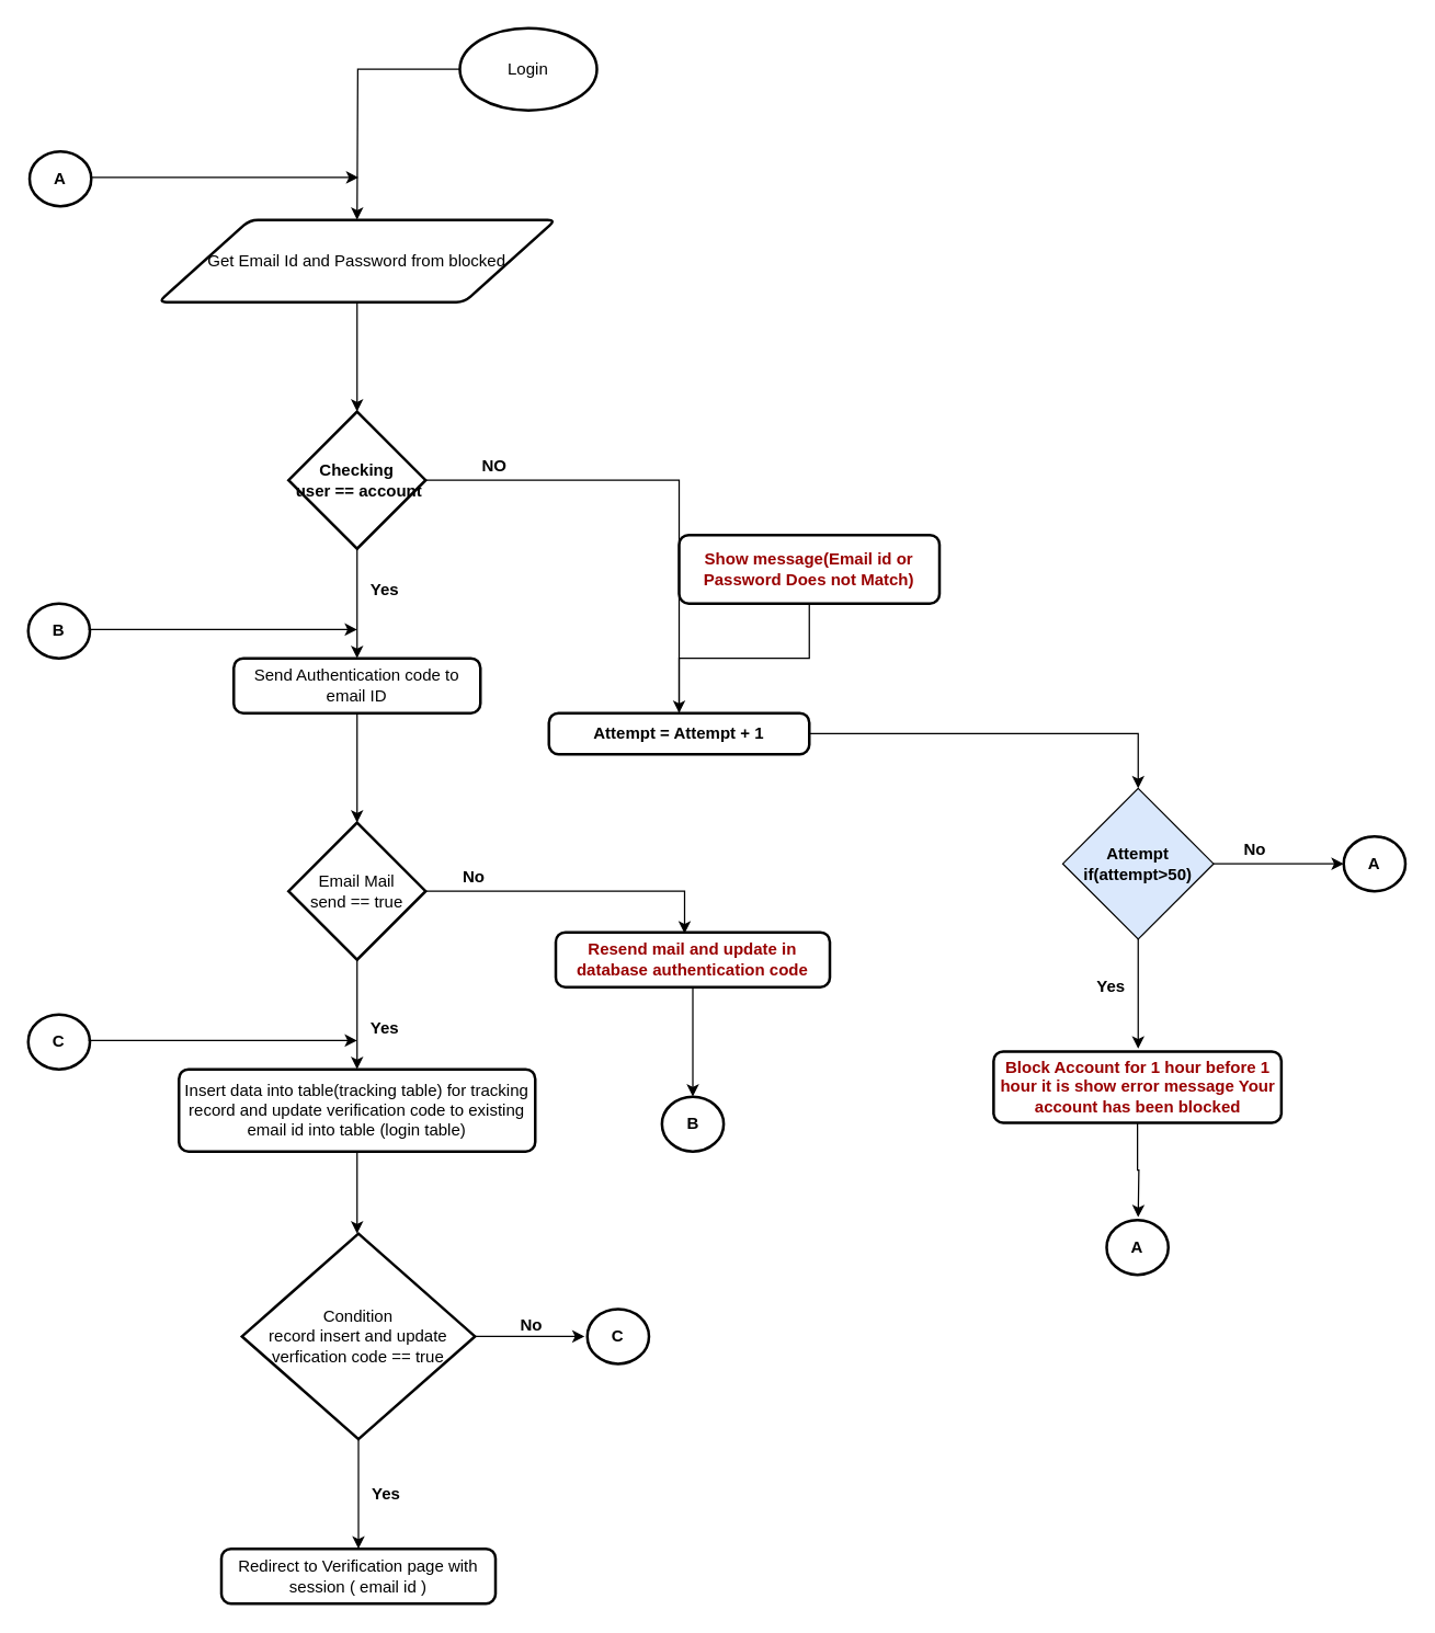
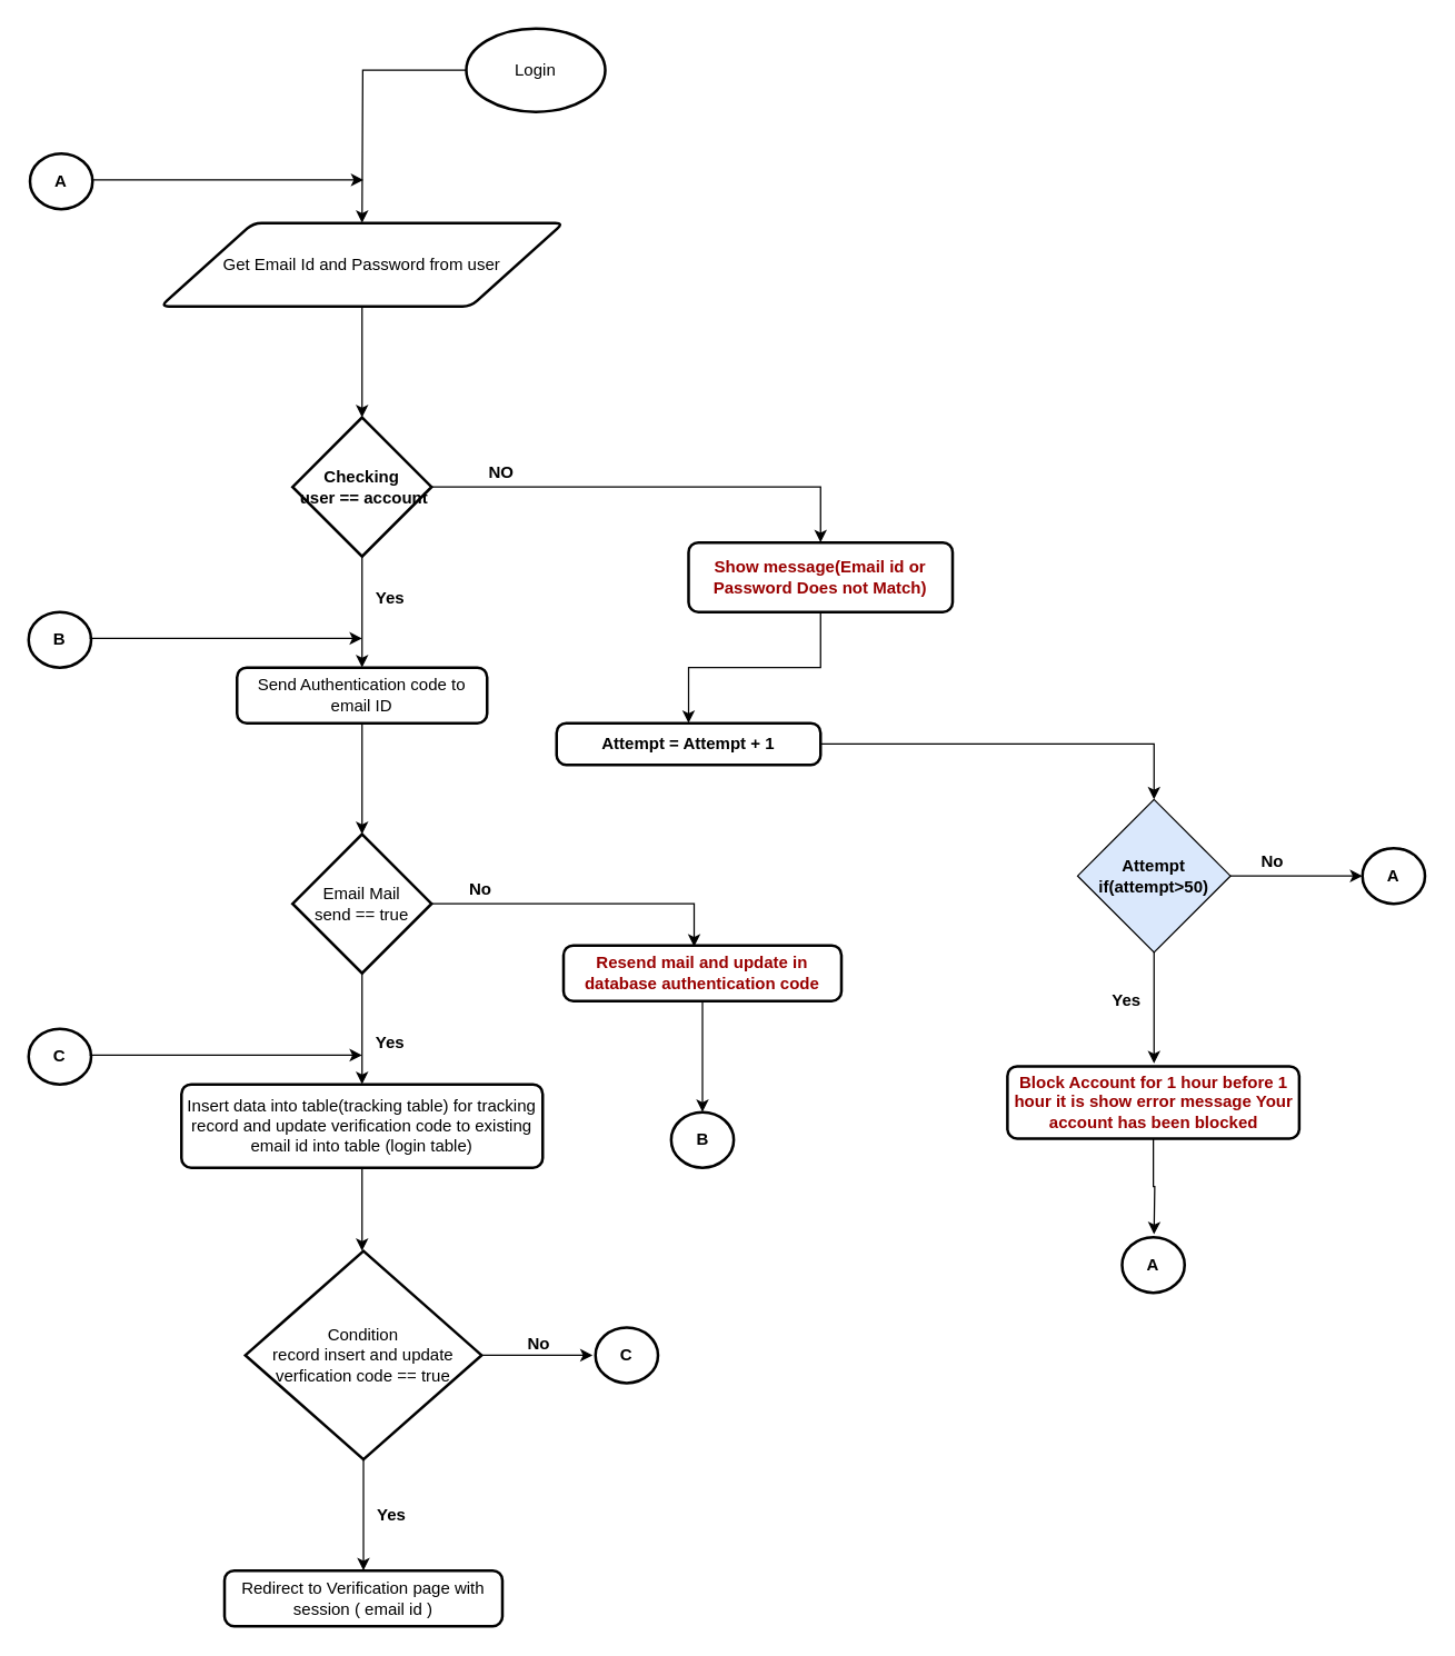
  <mxCell id="0" />
  <mxCell id="1" parent="0" />
  <mxCell id="2" value="" style="edgeStyle=orthogonalEdgeStyle;rounded=0;orthogonalLoop=1;jettySize=auto;html=1;" edge="1" parent="1" source="3"><mxGeometry relative="1" as="geometry"><mxPoint x="260" y="160" as="targetPoint" /></mxGeometry></mxCell>
  <mxCell id="3" value="Login" style="strokeWidth=2;html=1;shape=mxgraph.flowchart.start_1;whiteSpace=wrap;" vertex="1" parent="1"><mxGeometry x="335" y="20" width="100" height="60" as="geometry" /></mxCell>
  <mxCell id="4" value="" style="edgeStyle=orthogonalEdgeStyle;rounded=0;orthogonalLoop=1;jettySize=auto;html=1;" edge="1" parent="1" source="5"><mxGeometry relative="1" as="geometry"><mxPoint x="260" y="300" as="targetPoint" /></mxGeometry></mxCell>
- <mxCell id="5" value="Get Email Id and Password from blocked" style="shape=parallelogram;html=1;strokeWidth=2;perimeter=parallelogramPerimeter;whiteSpace=wrap;rounded=1;arcSize=12;size=0.23;" vertex="1" parent="1"><mxGeometry x="115" y="160" width="290" height="60" as="geometry" /></mxCell>
- <mxCell id="6" value="" style="edgeStyle=orthogonalEdgeStyle;rounded=0;orthogonalLoop=1;jettySize=auto;html=1;" edge="1" parent="1" source="8" target="12"><mxGeometry relative="1" as="geometry"><mxPoint x="390" y="400" as="targetPoint" /></mxGeometry></mxCell>
+ <mxCell id="5" value="Get Email Id and Password from user" style="shape=parallelogram;html=1;strokeWidth=2;perimeter=parallelogramPerimeter;whiteSpace=wrap;rounded=1;arcSize=12;size=0.23;" vertex="1" parent="1"><mxGeometry x="115" y="160" width="290" height="60" as="geometry" /></mxCell>
+ <mxCell id="6" value="" style="edgeStyle=orthogonalEdgeStyle;rounded=0;orthogonalLoop=1;jettySize=auto;html=1;entryX=0.5;entryY=0;entryDx=0;entryDy=0;" edge="1" parent="1" source="8" target="10"><mxGeometry relative="1" as="geometry"><mxPoint x="390" y="400" as="targetPoint" /></mxGeometry></mxCell>
  <mxCell id="7" value="" style="edgeStyle=orthogonalEdgeStyle;rounded=0;orthogonalLoop=1;jettySize=auto;html=1;" edge="1" parent="1" source="8"><mxGeometry relative="1" as="geometry"><mxPoint x="260" y="480" as="targetPoint" /></mxGeometry></mxCell>
  <mxCell id="8" value="&lt;b&gt;Checking&lt;br&gt;&amp;nbsp;user == account&lt;/b&gt;" style="strokeWidth=2;html=1;shape=mxgraph.flowchart.decision;whiteSpace=wrap;" vertex="1" parent="1"><mxGeometry x="210" y="300" width="100" height="100" as="geometry" /></mxCell>
- <mxCell id="9" value="" style="edgeStyle=orthogonalEdgeStyle;rounded=0;orthogonalLoop=1;jettySize=auto;html=1;endArrow=none;" edge="1" parent="1" source="10" target="12"><mxGeometry relative="1" as="geometry" /></mxCell>
+ <mxCell id="9" value="" style="edgeStyle=orthogonalEdgeStyle;rounded=0;orthogonalLoop=1;jettySize=auto;html=1;" edge="1" parent="1" source="10" target="12"><mxGeometry relative="1" as="geometry" /></mxCell>
  <mxCell id="10" value="&lt;font color=&quot;#990000&quot;&gt;Show message(Email id or Password Does not Match)&lt;/font&gt;" style="rounded=1;whiteSpace=wrap;html=1;absoluteArcSize=1;arcSize=14;strokeWidth=2;fontStyle=1" vertex="1" parent="1"><mxGeometry x="495" y="390" width="190" height="50" as="geometry" /></mxCell>
  <mxCell id="11" value="" style="edgeStyle=orthogonalEdgeStyle;rounded=0;orthogonalLoop=1;jettySize=auto;html=1;entryX=0.5;entryY=0;entryDx=0;entryDy=0;" edge="1" parent="1" source="12" target="40"><mxGeometry relative="1" as="geometry"><mxPoint x="670" y="540" as="targetPoint" /></mxGeometry></mxCell>
  <mxCell id="12" value="Attempt = Attempt + 1" style="rounded=1;whiteSpace=wrap;html=1;absoluteArcSize=1;arcSize=14;strokeWidth=2;fontStyle=1" vertex="1" parent="1"><mxGeometry x="400" y="520" width="190" height="30" as="geometry" /></mxCell>
  <mxCell id="13" value="NO" style="text;html=1;align=center;verticalAlign=middle;resizable=0;points=[];;autosize=1;fontStyle=1" vertex="1" parent="1"><mxGeometry x="345" y="330" width="30" height="20" as="geometry" /></mxCell>
  <mxCell id="14" value="&lt;b&gt;Yes&lt;/b&gt;" style="text;html=1;align=center;verticalAlign=middle;resizable=0;points=[];;autosize=1;" vertex="1" parent="1"><mxGeometry x="260" y="420" width="40" height="20" as="geometry" /></mxCell>
  <mxCell id="15" value="" style="edgeStyle=orthogonalEdgeStyle;rounded=0;orthogonalLoop=1;jettySize=auto;html=1;" edge="1" parent="1" source="16"><mxGeometry relative="1" as="geometry"><mxPoint x="260" y="600" as="targetPoint" /></mxGeometry></mxCell>
  <mxCell id="16" value="Send Authentication code to email ID" style="rounded=1;whiteSpace=wrap;html=1;absoluteArcSize=1;arcSize=14;strokeWidth=2;" vertex="1" parent="1"><mxGeometry x="170" y="480" width="180" height="40" as="geometry" /></mxCell>
  <mxCell id="17" value="" style="edgeStyle=orthogonalEdgeStyle;rounded=0;orthogonalLoop=1;jettySize=auto;html=1;entryX=0.47;entryY=0.025;entryDx=0;entryDy=0;entryPerimeter=0;" edge="1" parent="1" source="19" target="22"><mxGeometry relative="1" as="geometry"><mxPoint x="390" y="650" as="targetPoint" /></mxGeometry></mxCell>
  <mxCell id="18" value="" style="edgeStyle=orthogonalEdgeStyle;rounded=0;orthogonalLoop=1;jettySize=auto;html=1;" edge="1" parent="1" source="19"><mxGeometry relative="1" as="geometry"><mxPoint x="260" y="780" as="targetPoint" /></mxGeometry></mxCell>
  <mxCell id="19" value="Email Mail &lt;br&gt;send == true" style="strokeWidth=2;html=1;shape=mxgraph.flowchart.decision;whiteSpace=wrap;" vertex="1" parent="1"><mxGeometry x="210" y="600" width="100" height="100" as="geometry" /></mxCell>
  <mxCell id="20" value="No" style="text;html=1;align=center;verticalAlign=middle;resizable=0;points=[];;autosize=1;fontStyle=1" vertex="1" parent="1"><mxGeometry x="330" y="630" width="30" height="20" as="geometry" /></mxCell>
  <mxCell id="21" value="" style="edgeStyle=orthogonalEdgeStyle;rounded=0;orthogonalLoop=1;jettySize=auto;html=1;" edge="1" parent="1" source="22"><mxGeometry relative="1" as="geometry"><mxPoint x="505" y="800" as="targetPoint" /></mxGeometry></mxCell>
  <mxCell id="22" value="&lt;font color=&quot;#990000&quot;&gt;Resend mail and update in database authentication code&lt;/font&gt;" style="rounded=1;whiteSpace=wrap;html=1;absoluteArcSize=1;arcSize=14;strokeWidth=2;fontStyle=1" vertex="1" parent="1"><mxGeometry x="405" y="680" width="200" height="40" as="geometry" /></mxCell>
  <mxCell id="23" value="&lt;b&gt;B&lt;/b&gt;" style="strokeWidth=2;html=1;shape=mxgraph.flowchart.start_2;whiteSpace=wrap;" vertex="1" parent="1"><mxGeometry x="482.5" y="800" width="45" height="40" as="geometry" /></mxCell>
  <mxCell id="24" value="Yes" style="text;html=1;align=center;verticalAlign=middle;resizable=0;points=[];;autosize=1;fontStyle=1" vertex="1" parent="1"><mxGeometry x="260" y="740" width="40" height="20" as="geometry" /></mxCell>
  <mxCell id="25" value="" style="edgeStyle=orthogonalEdgeStyle;rounded=0;orthogonalLoop=1;jettySize=auto;html=1;" edge="1" parent="1" source="26"><mxGeometry relative="1" as="geometry"><mxPoint x="260" y="900" as="targetPoint" /></mxGeometry></mxCell>
  <mxCell id="26" value="Insert data into table(tracking table) for tracking record and update verification code to existing email id into table (login table)" style="rounded=1;whiteSpace=wrap;html=1;absoluteArcSize=1;arcSize=14;strokeWidth=2;" vertex="1" parent="1"><mxGeometry x="130" y="780" width="260" height="60" as="geometry" /></mxCell>
  <mxCell id="27" value="Redirect to Verification page with session ( email id )" style="rounded=1;whiteSpace=wrap;html=1;absoluteArcSize=1;arcSize=14;strokeWidth=2;" vertex="1" parent="1"><mxGeometry x="161" y="1130" width="200" height="40" as="geometry" /></mxCell>
  <mxCell id="28" value="" style="edgeStyle=orthogonalEdgeStyle;rounded=0;orthogonalLoop=1;jettySize=auto;html=1;" edge="1" parent="1" source="30"><mxGeometry relative="1" as="geometry"><mxPoint x="261" y="1130" as="targetPoint" /></mxGeometry></mxCell>
  <mxCell id="29" value="" style="edgeStyle=orthogonalEdgeStyle;rounded=0;orthogonalLoop=1;jettySize=auto;html=1;" edge="1" parent="1" source="30"><mxGeometry relative="1" as="geometry"><mxPoint x="426" y="975" as="targetPoint" /></mxGeometry></mxCell>
  <mxCell id="30" value="&lt;div&gt;&lt;span&gt;Condition&lt;/span&gt;&lt;/div&gt;&lt;div&gt;&lt;span&gt;record insert and update verfication code == true&lt;/span&gt;&lt;/div&gt;" style="strokeWidth=2;html=1;shape=mxgraph.flowchart.decision;whiteSpace=wrap;align=center;" vertex="1" parent="1"><mxGeometry x="176" y="900" width="170" height="150" as="geometry" /></mxCell>
  <mxCell id="31" value="Yes" style="text;html=1;align=center;verticalAlign=middle;resizable=0;points=[];;autosize=1;fontStyle=1" vertex="1" parent="1"><mxGeometry x="261" y="1080" width="40" height="20" as="geometry" /></mxCell>
  <mxCell id="32" value="&lt;b&gt;No&lt;/b&gt;" style="text;html=1;align=center;verticalAlign=middle;resizable=0;points=[];;autosize=1;" vertex="1" parent="1"><mxGeometry x="372" y="957" width="30" height="20" as="geometry" /></mxCell>
  <mxCell id="33" value="&lt;b&gt;C&lt;/b&gt;" style="strokeWidth=2;html=1;shape=mxgraph.flowchart.start_2;whiteSpace=wrap;" vertex="1" parent="1"><mxGeometry x="428" y="955" width="45" height="40" as="geometry" /></mxCell>
  <mxCell id="34" value="&lt;b&gt;C&lt;/b&gt;" style="strokeWidth=2;html=1;shape=mxgraph.flowchart.start_2;whiteSpace=wrap;" vertex="1" parent="1"><mxGeometry x="20" y="740" width="45" height="40" as="geometry" /></mxCell>
  <mxCell id="35" value="" style="endArrow=classic;html=1;entryX=-0.1;entryY=0.95;entryDx=0;entryDy=0;entryPerimeter=0;" edge="1" parent="1"><mxGeometry width="50" height="50" relative="1" as="geometry"><mxPoint x="64" y="759" as="sourcePoint" /><mxPoint x="260" y="759" as="targetPoint" /></mxGeometry></mxCell>
  <mxCell id="36" value="&lt;b&gt;B&lt;/b&gt;" style="strokeWidth=2;html=1;shape=mxgraph.flowchart.start_2;whiteSpace=wrap;" vertex="1" parent="1"><mxGeometry x="20" y="440" width="45" height="40" as="geometry" /></mxCell>
  <mxCell id="37" value="" style="endArrow=classic;html=1;entryX=-0.1;entryY=0.95;entryDx=0;entryDy=0;entryPerimeter=0;" edge="1" parent="1"><mxGeometry width="50" height="50" relative="1" as="geometry"><mxPoint x="64" y="459" as="sourcePoint" /><mxPoint x="260" y="459" as="targetPoint" /></mxGeometry></mxCell>
  <mxCell id="38" value="" style="edgeStyle=orthogonalEdgeStyle;rounded=0;orthogonalLoop=1;jettySize=auto;html=1;entryX=0;entryY=0.5;entryDx=0;entryDy=0;entryPerimeter=0;" edge="1" parent="1" source="40" target="47"><mxGeometry relative="1" as="geometry"><mxPoint x="965" y="630" as="targetPoint" /></mxGeometry></mxCell>
  <mxCell id="39" value="" style="edgeStyle=orthogonalEdgeStyle;rounded=0;orthogonalLoop=1;jettySize=auto;html=1;" edge="1" parent="1" source="40"><mxGeometry relative="1" as="geometry"><mxPoint x="830" y="765" as="targetPoint" /></mxGeometry></mxCell>
  <mxCell id="40" value="Attempt&lt;br&gt;if(attempt&amp;gt;50)" style="rhombus;whiteSpace=wrap;html=1;fontStyle=1;fillColor=#dae8fc;" vertex="1" parent="1"><mxGeometry x="775" y="575" width="110" height="110" as="geometry" /></mxCell>
  <mxCell id="41" value="No" style="text;html=1;align=center;verticalAlign=middle;resizable=0;points=[];;autosize=1;fontStyle=1" vertex="1" parent="1"><mxGeometry x="900" y="610" width="30" height="20" as="geometry" /></mxCell>
  <mxCell id="42" value="&lt;b&gt;Yes&lt;/b&gt;" style="text;html=1;align=center;verticalAlign=middle;resizable=0;points=[];;autosize=1;" vertex="1" parent="1"><mxGeometry x="790" y="710" width="40" height="20" as="geometry" /></mxCell>
  <mxCell id="43" value="" style="edgeStyle=orthogonalEdgeStyle;rounded=0;orthogonalLoop=1;jettySize=auto;html=1;" edge="1" parent="1" source="44"><mxGeometry relative="1" as="geometry"><mxPoint x="830" y="888" as="targetPoint" /></mxGeometry></mxCell>
  <mxCell id="44" value="&lt;font color=&quot;#990000&quot;&gt;Block Account for 1 hour before 1 hour it is show error message Your account has been blocked&lt;/font&gt;" style="rounded=1;whiteSpace=wrap;html=1;absoluteArcSize=1;arcSize=14;strokeWidth=2;fontStyle=1" vertex="1" parent="1"><mxGeometry x="724.5" y="767" width="210" height="52" as="geometry" /></mxCell>
  <mxCell id="45" value="&lt;b&gt;A&lt;/b&gt;" style="strokeWidth=2;html=1;shape=mxgraph.flowchart.start_2;whiteSpace=wrap;" vertex="1" parent="1"><mxGeometry x="21" y="110" width="45" height="40" as="geometry" /></mxCell>
  <mxCell id="46" value="" style="endArrow=classic;html=1;entryX=-0.1;entryY=0.95;entryDx=0;entryDy=0;entryPerimeter=0;" edge="1" parent="1"><mxGeometry width="50" height="50" relative="1" as="geometry"><mxPoint x="65" y="129" as="sourcePoint" /><mxPoint x="261" y="129" as="targetPoint" /></mxGeometry></mxCell>
  <mxCell id="47" value="&lt;b&gt;A&lt;/b&gt;" style="strokeWidth=2;html=1;shape=mxgraph.flowchart.start_2;whiteSpace=wrap;" vertex="1" parent="1"><mxGeometry x="980" y="610" width="45" height="40" as="geometry" /></mxCell>
  <mxCell id="48" value="&lt;b&gt;A&lt;/b&gt;" style="strokeWidth=2;html=1;shape=mxgraph.flowchart.start_2;whiteSpace=wrap;" vertex="1" parent="1"><mxGeometry x="807" y="890" width="45" height="40" as="geometry" /></mxCell>
